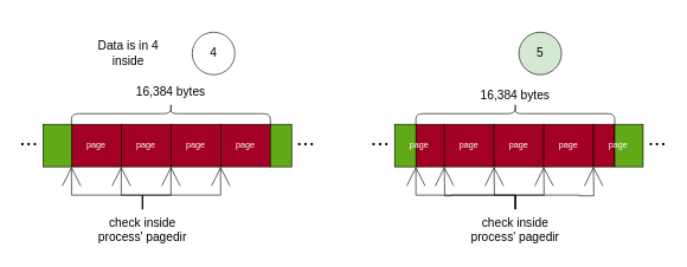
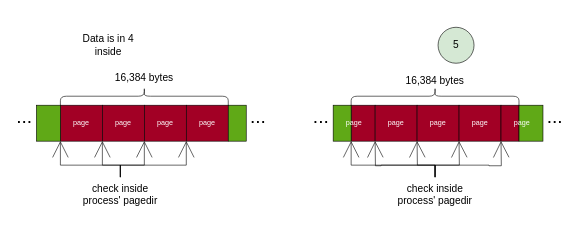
  <mxCell id="0" />
  <mxCell id="1" parent="0" />
  <mxCell id="2" style="edgeStyle=orthogonalEdgeStyle;rounded=0;orthogonalLoop=1;jettySize=auto;html=1;exitX=0.5;exitY=0;exitDx=0;exitDy=0;entryX=1;entryY=1;entryDx=0;entryDy=0;strokeColor=#000000;endArrow=open;endFill=0;endSize=25;" parent="1" source="6" target="12" edge="1"><mxGeometry relative="1" as="geometry" /></mxCell>
  <mxCell id="3" style="edgeStyle=orthogonalEdgeStyle;rounded=0;orthogonalLoop=1;jettySize=auto;html=1;exitX=0.5;exitY=0;exitDx=0;exitDy=0;entryX=0;entryY=1;entryDx=0;entryDy=0;strokeColor=#000000;endArrow=open;endFill=0;endSize=25;" parent="1" source="6" target="8" edge="1"><mxGeometry relative="1" as="geometry" /></mxCell>
  <mxCell id="4" style="edgeStyle=orthogonalEdgeStyle;rounded=0;orthogonalLoop=1;jettySize=auto;html=1;exitX=0.5;exitY=0;exitDx=0;exitDy=0;entryX=0;entryY=1;entryDx=0;entryDy=0;strokeColor=#000000;endArrow=open;endFill=0;endSize=25;" parent="1" source="6" target="9" edge="1"><mxGeometry relative="1" as="geometry" /></mxCell>
  <mxCell id="5" style="edgeStyle=orthogonalEdgeStyle;rounded=0;orthogonalLoop=1;jettySize=auto;html=1;exitX=0.5;exitY=0;exitDx=0;exitDy=0;entryX=0;entryY=1;entryDx=0;entryDy=0;strokeColor=#000000;endArrow=open;endFill=0;endSize=25;" parent="1" source="6" target="10" edge="1"><mxGeometry relative="1" as="geometry" /></mxCell>
  <mxCell id="6" value="check inside process' pagedir" style="text;html=1;strokeColor=none;fillColor=none;align=center;verticalAlign=middle;whiteSpace=wrap;rounded=0;sketch=0;fontColor=#000000;fontSize=17;" parent="1" vertex="1"><mxGeometry x="130" y="295" width="140" height="60" as="geometry" /></mxCell>
  <mxCell id="7" value="page" style="rounded=0;whiteSpace=wrap;html=1;fillColor=#a20025;fontColor=#ffffff;strokeColor=#000000;" parent="1" vertex="1"><mxGeometry x="100" y="175" width="70" height="60" as="geometry" /></mxCell>
  <mxCell id="8" value="page" style="rounded=0;whiteSpace=wrap;html=1;fillColor=#a20025;fontColor=#ffffff;strokeColor=#000000;" parent="1" vertex="1"><mxGeometry x="170" y="175" width="70" height="60" as="geometry" /></mxCell>
  <mxCell id="9" value="page" style="rounded=0;whiteSpace=wrap;html=1;fillColor=#a20025;fontColor=#ffffff;strokeColor=#000000;" parent="1" vertex="1"><mxGeometry x="240" y="175" width="70" height="60" as="geometry" /></mxCell>
  <mxCell id="10" value="page" style="rounded=0;whiteSpace=wrap;html=1;fillColor=#a20025;fontColor=#ffffff;strokeColor=#000000;" parent="1" vertex="1"><mxGeometry x="310" y="175" width="70" height="60" as="geometry" /></mxCell>
  <mxCell id="11" value="" style="rounded=0;whiteSpace=wrap;html=1;sketch=0;strokeColor=#000000;fillColor=#60A917;" parent="1" vertex="1"><mxGeometry x="380" y="175" width="30" height="60" as="geometry" /></mxCell>
  <mxCell id="12" value="" style="rounded=0;whiteSpace=wrap;html=1;sketch=0;strokeColor=#000000;fillColor=#60A917;" parent="1" vertex="1"><mxGeometry x="60" y="175" width="40" height="60" as="geometry" /></mxCell>
  <mxCell id="13" value="&lt;font style=&quot;font-size: 32px&quot;&gt;...&lt;/font&gt;" style="text;html=1;strokeColor=none;fillColor=none;align=center;verticalAlign=middle;whiteSpace=wrap;rounded=0;sketch=0;fontColor=#000000;" parent="1" vertex="1"><mxGeometry x="410" y="175" width="40" height="40" as="geometry" /></mxCell>
  <mxCell id="14" value="&lt;font style=&quot;font-size: 32px&quot;&gt;...&lt;/font&gt;" style="text;html=1;strokeColor=none;fillColor=none;align=center;verticalAlign=middle;whiteSpace=wrap;rounded=0;sketch=0;fontColor=#000000;" parent="1" vertex="1"><mxGeometry x="20" y="175" width="40" height="40" as="geometry" /></mxCell>
  <mxCell id="15" value="" style="shape=curlyBracket;whiteSpace=wrap;html=1;rounded=1;flipH=1;strokeColor=#000000;fillColor=#000000;rotation=-90;size=0.5;" parent="1" vertex="1"><mxGeometry x="225" y="20" width="30" height="280" as="geometry" /></mxCell>
  <mxCell id="16" value="16,384 bytes" style="text;html=1;strokeColor=none;fillColor=none;align=center;verticalAlign=middle;whiteSpace=wrap;rounded=0;sketch=0;fontColor=#000000;fontSize=17;" parent="1" vertex="1"><mxGeometry x="170" y="115" width="140" height="30" as="geometry" /></mxCell>
  <mxCell id="17" value="" style="rounded=0;whiteSpace=wrap;html=1;fillColor=#a20025;fontColor=#ffffff;strokeColor=#000000;" parent="1" vertex="1"><mxGeometry x="585" y="175" width="40" height="60" as="geometry" /></mxCell>
  <mxCell id="18" value="page" style="rounded=0;whiteSpace=wrap;html=1;fillColor=#a20025;fontColor=#ffffff;strokeColor=#000000;" parent="1" vertex="1"><mxGeometry x="625" y="175" width="70" height="60" as="geometry" /></mxCell>
  <mxCell id="19" value="page" style="rounded=0;whiteSpace=wrap;html=1;fillColor=#a20025;fontColor=#ffffff;strokeColor=#000000;" parent="1" vertex="1"><mxGeometry x="695" y="175" width="70" height="60" as="geometry" /></mxCell>
  <mxCell id="20" value="page" style="rounded=0;whiteSpace=wrap;html=1;fillColor=#a20025;fontColor=#ffffff;strokeColor=#000000;" parent="1" vertex="1"><mxGeometry x="765" y="175" width="70" height="60" as="geometry" /></mxCell>
  <mxCell id="21" value="" style="rounded=0;whiteSpace=wrap;html=1;sketch=0;strokeColor=#000000;fillColor=#60A917;" parent="1" vertex="1"><mxGeometry x="555" y="175" width="30" height="60" as="geometry" /></mxCell>
  <mxCell id="22" value="&lt;font style=&quot;font-size: 32px&quot;&gt;...&lt;/font&gt;" style="text;html=1;strokeColor=none;fillColor=none;align=center;verticalAlign=middle;whiteSpace=wrap;rounded=0;sketch=0;fontColor=#000000;" parent="1" vertex="1"><mxGeometry x="905" y="175" width="40" height="40" as="geometry" /></mxCell>
  <mxCell id="23" value="&lt;font style=&quot;font-size: 32px&quot;&gt;...&lt;/font&gt;" style="text;html=1;strokeColor=none;fillColor=none;align=center;verticalAlign=middle;whiteSpace=wrap;rounded=0;sketch=0;fontColor=#000000;" parent="1" vertex="1"><mxGeometry x="515" y="175" width="40" height="40" as="geometry" /></mxCell>
  <mxCell id="24" value="" style="shape=curlyBracket;whiteSpace=wrap;html=1;rounded=1;flipH=1;strokeColor=#000000;fillColor=#000000;rotation=-90;size=0.5;" parent="1" vertex="1"><mxGeometry x="710" y="20" width="30" height="280" as="geometry" /></mxCell>
  <mxCell id="25" value="16,384 bytes" style="text;html=1;strokeColor=none;fillColor=none;align=center;verticalAlign=middle;whiteSpace=wrap;rounded=0;sketch=0;fontColor=#000000;fontSize=17;" parent="1" vertex="1"><mxGeometry x="655" y="120" width="140" height="30" as="geometry" /></mxCell>
  <mxCell id="26" value="" style="rounded=0;whiteSpace=wrap;html=1;sketch=0;fillColor=#a20025;fontColor=#ffffff;strokeColor=#000000;" parent="1" vertex="1"><mxGeometry x="835" y="175" width="30" height="60" as="geometry" /></mxCell>
  <mxCell id="27" value="" style="rounded=0;whiteSpace=wrap;html=1;fillColor=#60a917;fontColor=#ffffff;strokeColor=#000000;" parent="1" vertex="1"><mxGeometry x="865" y="175" width="40" height="60" as="geometry" /></mxCell>
  <mxCell id="28" value="" style="group" parent="1" vertex="1" connectable="0"><mxGeometry x="120" y="45" width="210" height="60" as="geometry" /></mxCell>
  <mxCell id="29" value="Data is in 4 inside" style="text;html=1;strokeColor=none;fillColor=none;align=center;verticalAlign=middle;whiteSpace=wrap;rounded=0;sketch=0;fontSize=17;fontColor=#000000;" parent="28" vertex="1"><mxGeometry y="5" width="120" height="50" as="geometry" /></mxCell>
- <mxCell id="30" value="4" style="ellipse;whiteSpace=wrap;html=1;aspect=fixed;sketch=0;fontSize=17;" parent="28" vertex="1"><mxGeometry x="150" width="60" height="60" as="geometry" /></mxCell>
  <mxCell id="31" value="" style="group" parent="1" vertex="1" connectable="0"><mxGeometry x="580" y="45" width="210" height="60" as="geometry" /></mxCell>
  <mxCell id="32" value="5" style="ellipse;whiteSpace=wrap;html=1;aspect=fixed;sketch=0;fontSize=17;fillColor=#d5e8d4;" parent="31" vertex="1"><mxGeometry x="150" width="60" height="60" as="geometry" /></mxCell>
  <mxCell id="33" style="edgeStyle=orthogonalEdgeStyle;rounded=0;orthogonalLoop=1;jettySize=auto;html=1;exitX=0.5;exitY=0;exitDx=0;exitDy=0;entryX=1;entryY=1;entryDx=0;entryDy=0;strokeColor=#000000;endArrow=open;endFill=0;endSize=25;" parent="1" source="38" edge="1"><mxGeometry relative="1" as="geometry"><mxPoint x="625" y="235" as="targetPoint" /></mxGeometry></mxCell>
  <mxCell id="34" style="edgeStyle=orthogonalEdgeStyle;rounded=0;orthogonalLoop=1;jettySize=auto;html=1;exitX=0.5;exitY=0;exitDx=0;exitDy=0;entryX=0;entryY=1;entryDx=0;entryDy=0;strokeColor=#000000;endArrow=open;endFill=0;endSize=25;" parent="1" source="38" edge="1"><mxGeometry relative="1" as="geometry"><mxPoint x="695" y="235" as="targetPoint" /></mxGeometry></mxCell>
  <mxCell id="35" style="edgeStyle=orthogonalEdgeStyle;rounded=0;orthogonalLoop=1;jettySize=auto;html=1;exitX=0.5;exitY=0;exitDx=0;exitDy=0;entryX=0;entryY=1;entryDx=0;entryDy=0;strokeColor=#000000;endArrow=open;endFill=0;endSize=25;" parent="1" source="38" edge="1"><mxGeometry relative="1" as="geometry"><mxPoint x="765" y="235" as="targetPoint" /></mxGeometry></mxCell>
  <mxCell id="36" style="edgeStyle=orthogonalEdgeStyle;rounded=0;orthogonalLoop=1;jettySize=auto;html=1;exitX=0.5;exitY=0;exitDx=0;exitDy=0;entryX=0;entryY=1;entryDx=0;entryDy=0;strokeColor=#000000;endArrow=open;endFill=0;endSize=25;" parent="1" source="38" edge="1"><mxGeometry relative="1" as="geometry"><mxPoint x="835" y="235" as="targetPoint" /></mxGeometry></mxCell>
  <mxCell id="37" style="edgeStyle=orthogonalEdgeStyle;rounded=0;orthogonalLoop=1;jettySize=auto;html=1;exitX=0.5;exitY=0;exitDx=0;exitDy=0;entryX=1;entryY=1;entryDx=0;entryDy=0;endArrow=open;endFill=0;endSize=25;strokeColor=#000000;" parent="1" source="38" target="21" edge="1"><mxGeometry relative="1" as="geometry" /></mxCell>
  <mxCell id="38" value="check inside process' pagedir" style="text;html=1;strokeColor=none;fillColor=none;align=center;verticalAlign=middle;whiteSpace=wrap;rounded=0;sketch=0;fontColor=#000000;fontSize=17;" parent="1" vertex="1"><mxGeometry x="655" y="295" width="140" height="60" as="geometry" /></mxCell>
  <mxCell id="39" value="page" style="text;html=1;align=center;verticalAlign=middle;whiteSpace=wrap;rounded=0;fontColor=#FFFFFF;" parent="1" vertex="1"><mxGeometry x="570" y="195" width="40" height="20" as="geometry" /></mxCell>
  <mxCell id="40" value="page" style="text;html=1;strokeColor=none;fillColor=none;align=center;verticalAlign=middle;whiteSpace=wrap;rounded=0;fontColor=#FFFFFF;" parent="1" vertex="1"><mxGeometry x="850" y="195" width="40" height="20" as="geometry" /></mxCell>
